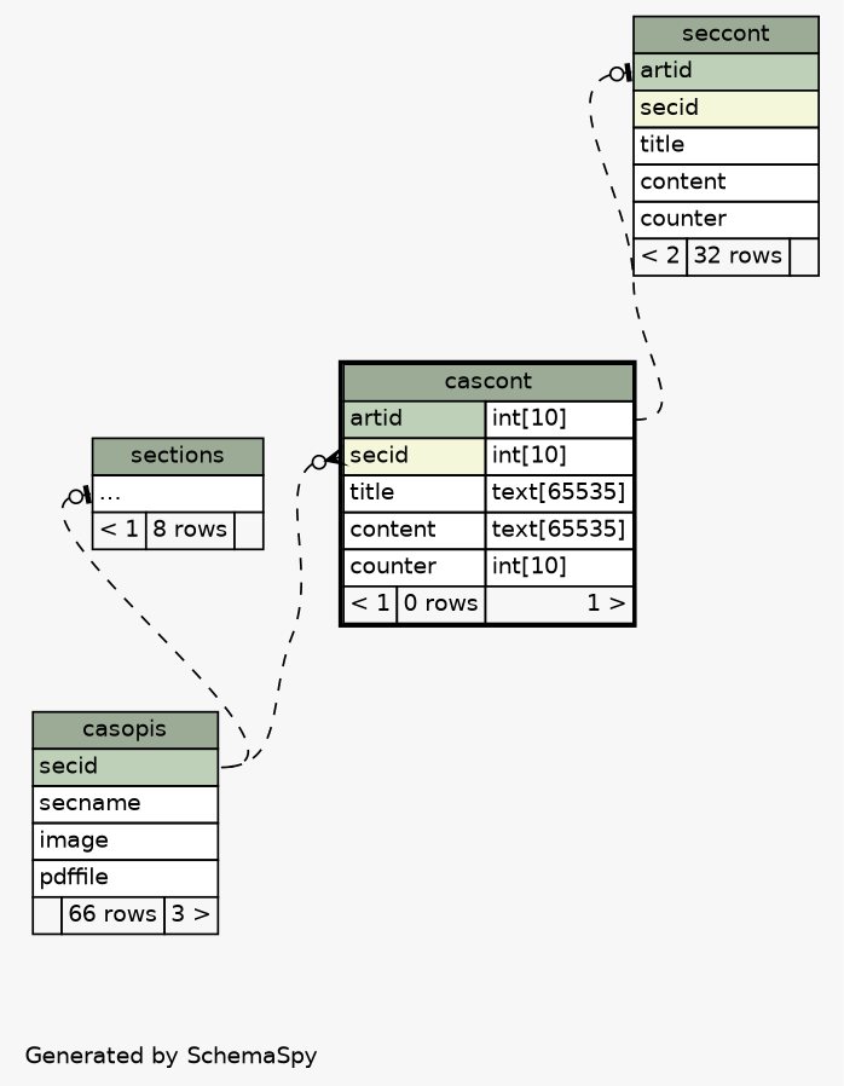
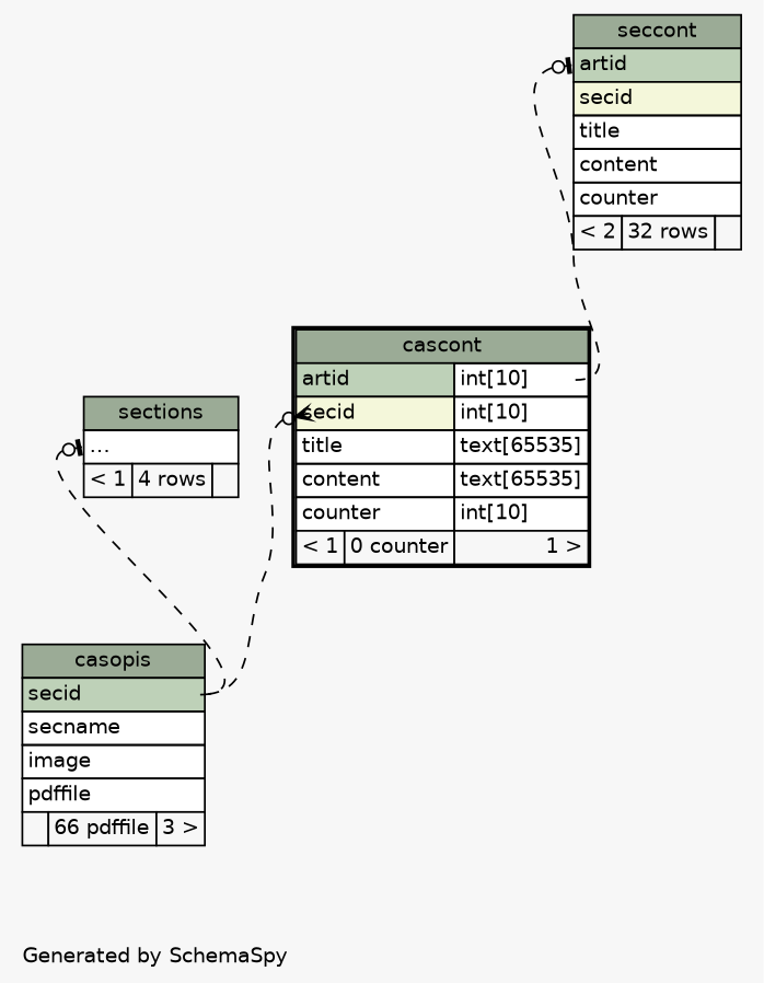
  digraph {
    bgcolor="#f7f7f7"
    fontname=Helvetica
    fontsize=11
    label="\nGenerated by SchemaSpy"
    labeljust=l
    nodesep=0.18
    rankdir=TB
    ranksep=0.46
    node [fontname=Helvetica fontsize=11 shape=plaintext]
    edge [arrowhead=none arrowsize=0.8 arrowtail=teeodot dir=back headport="secid:e" style=dashed]
-   n1 [label=<     <TABLE BORDER="2" CELLBORDER="1" CELLSPACING="0" BGCOLOR="#ffffff">       <TR><TD COLSPAN="3" BGCOLOR="#9bab96" ALIGN="CENTER">cascont</TD></TR>       <TR><TD PORT="artid" COLSPAN="2" BGCOLOR="#bed1b8" ALIGN="LEFT">artid</TD><TD PORT="artid.type" ALIGN="LEFT">int[10]</TD></TR>       <TR><TD PORT="secid" COLSPAN="2" BGCOLOR="#f4f7da" ALIGN="LEFT">secid</TD><TD PORT="secid.type" ALIGN="LEFT">int[10]</TD></TR>       <TR><TD PORT="title" COLSPAN="2" ALIGN="LEFT">title</TD><TD PORT="title.type" ALIGN="LEFT">text[65535]</TD></TR>       <TR><TD PORT="content" COLSPAN="2" ALIGN="LEFT">content</TD><TD PORT="content.type" ALIGN="LEFT">text[65535]</TD></TR>       <TR><TD PORT="counter" COLSPAN="2" ALIGN="LEFT">counter</TD><TD PORT="counter.type" ALIGN="LEFT">int[10]</TD></TR>       <TR><TD ALIGN="LEFT" BGCOLOR="#f7f7f7">&lt; 1</TD><TD ALIGN="RIGHT" BGCOLOR="#f7f7f7">0 rows</TD><TD ALIGN="RIGHT" BGCOLOR="#f7f7f7">1 &gt;</TD></TR>     </TABLE>>]
-   n2 [label=<     <TABLE BORDER="0" CELLBORDER="1" CELLSPACING="0" BGCOLOR="#ffffff">       <TR><TD COLSPAN="3" BGCOLOR="#9bab96" ALIGN="CENTER">casopis</TD></TR>       <TR><TD PORT="secid" COLSPAN="3" BGCOLOR="#bed1b8" ALIGN="LEFT">secid</TD></TR>       <TR><TD PORT="secname" COLSPAN="3" ALIGN="LEFT">secname</TD></TR>       <TR><TD PORT="image" COLSPAN="3" ALIGN="LEFT">image</TD></TR>       <TR><TD PORT="pdffile" COLSPAN="3" ALIGN="LEFT">pdffile</TD></TR>       <TR><TD ALIGN="LEFT" BGCOLOR="#f7f7f7">  </TD><TD ALIGN="RIGHT" BGCOLOR="#f7f7f7">66 rows</TD><TD ALIGN="RIGHT" BGCOLOR="#f7f7f7">3 &gt;</TD></TR>     </TABLE>>]
+   n1 [label=<     <TABLE BORDER="2" CELLBORDER="1" CELLSPACING="0" BGCOLOR="#ffffff">       <TR><TD COLSPAN="3" BGCOLOR="#9bab96" ALIGN="CENTER">cascont</TD></TR>       <TR><TD PORT="artid" COLSPAN="2" BGCOLOR="#bed1b8" ALIGN="LEFT">artid</TD><TD PORT="artid.type" ALIGN="LEFT">int[10]</TD></TR>       <TR><TD PORT="secid" COLSPAN="2" BGCOLOR="#f4f7da" ALIGN="LEFT">secid</TD><TD PORT="secid.type" ALIGN="LEFT">int[10]</TD></TR>       <TR><TD PORT="title" COLSPAN="2" ALIGN="LEFT">title</TD><TD PORT="title.type" ALIGN="LEFT">text[65535]</TD></TR>       <TR><TD PORT="content" COLSPAN="2" ALIGN="LEFT">content</TD><TD PORT="content.type" ALIGN="LEFT">text[65535]</TD></TR>       <TR><TD PORT="counter" COLSPAN="2" ALIGN="LEFT">counter</TD><TD PORT="counter.type" ALIGN="LEFT">int[10]</TD></TR>       <TR><TD ALIGN="LEFT" BGCOLOR="#f7f7f7">&lt; 1</TD><TD ALIGN="RIGHT" BGCOLOR="#f7f7f7">0 counter</TD><TD ALIGN="RIGHT" BGCOLOR="#f7f7f7">1 &gt;</TD></TR>     </TABLE>>]
+   n2 [label=<     <TABLE BORDER="0" CELLBORDER="1" CELLSPACING="0" BGCOLOR="#ffffff">       <TR><TD COLSPAN="3" BGCOLOR="#9bab96" ALIGN="CENTER">casopis</TD></TR>       <TR><TD PORT="secid" COLSPAN="3" BGCOLOR="#bed1b8" ALIGN="LEFT">secid</TD></TR>       <TR><TD PORT="secname" COLSPAN="3" ALIGN="LEFT">secname</TD></TR>       <TR><TD PORT="image" COLSPAN="3" ALIGN="LEFT">image</TD></TR>       <TR><TD PORT="pdffile" COLSPAN="3" ALIGN="LEFT">pdffile</TD></TR>       <TR><TD ALIGN="LEFT" BGCOLOR="#f7f7f7">  </TD><TD ALIGN="RIGHT" BGCOLOR="#f7f7f7">66 pdffile</TD><TD ALIGN="RIGHT" BGCOLOR="#f7f7f7">3 &gt;</TD></TR>     </TABLE>>]
    n3 [label=<     <TABLE BORDER="0" CELLBORDER="1" CELLSPACING="0" BGCOLOR="#ffffff">       <TR><TD COLSPAN="3" BGCOLOR="#9bab96" ALIGN="CENTER">seccont</TD></TR>       <TR><TD PORT="artid" COLSPAN="3" BGCOLOR="#bed1b8" ALIGN="LEFT">artid</TD></TR>       <TR><TD PORT="secid" COLSPAN="3" BGCOLOR="#f4f7da" ALIGN="LEFT">secid</TD></TR>       <TR><TD PORT="title" COLSPAN="3" ALIGN="LEFT">title</TD></TR>       <TR><TD PORT="content" COLSPAN="3" ALIGN="LEFT">content</TD></TR>       <TR><TD PORT="counter" COLSPAN="3" ALIGN="LEFT">counter</TD></TR>       <TR><TD ALIGN="LEFT" BGCOLOR="#f7f7f7">&lt; 2</TD><TD ALIGN="RIGHT" BGCOLOR="#f7f7f7">32 rows</TD><TD ALIGN="RIGHT" BGCOLOR="#f7f7f7">  </TD></TR>     </TABLE>>]
-   n4 [label=<     <TABLE BORDER="0" CELLBORDER="1" CELLSPACING="0" BGCOLOR="#ffffff">       <TR><TD COLSPAN="3" BGCOLOR="#9bab96" ALIGN="CENTER">sections</TD></TR>       <TR><TD PORT="elipses" COLSPAN="3" ALIGN="LEFT">...</TD></TR>       <TR><TD ALIGN="LEFT" BGCOLOR="#f7f7f7">&lt; 1</TD><TD ALIGN="RIGHT" BGCOLOR="#f7f7f7">8 rows</TD><TD ALIGN="RIGHT" BGCOLOR="#f7f7f7">  </TD></TR>     </TABLE>>]
+   n4 [label=<     <TABLE BORDER="0" CELLBORDER="1" CELLSPACING="0" BGCOLOR="#ffffff">       <TR><TD COLSPAN="3" BGCOLOR="#9bab96" ALIGN="CENTER">sections</TD></TR>       <TR><TD PORT="elipses" COLSPAN="3" ALIGN="LEFT">...</TD></TR>       <TR><TD ALIGN="LEFT" BGCOLOR="#f7f7f7">&lt; 1</TD><TD ALIGN="RIGHT" BGCOLOR="#f7f7f7">4 rows</TD><TD ALIGN="RIGHT" BGCOLOR="#f7f7f7">  </TD></TR>     </TABLE>>]
    n1 -> n2 [arrowtail=crowodot tailport="secid:w"]
    n3 -> n1 [headport="artid.type:e" tailport="artid:w"]
    n4 -> n2 [tailport="elipses:w"]
  }
